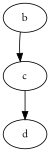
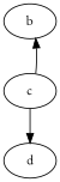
  strict digraph {
    fontname="EB Garamond"
    node [fontname="EB Garamond"]
    edge [fontname="EB Garamond" weight=1]
    b
    c
    d
-   b -> c
+   c -> b
    c -> d
  }
